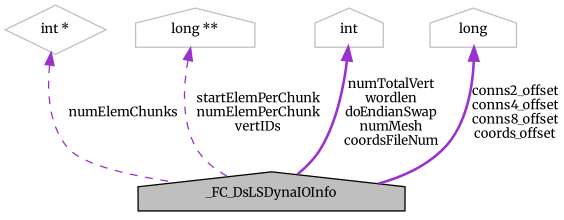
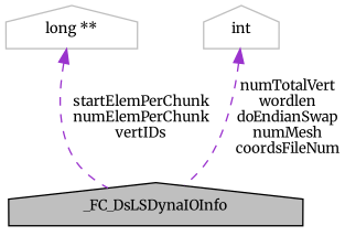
  digraph {
    fontname=Merriweather
    node [color=grey75 fillcolor=white fontname=Merriweather fontsize=10 shape=house style=filled]
    edge [color=darkorchid3 dir=back fontname=Merriweather fontsize=10 labelfontname="FreeSans.ttf" labelfontsize=10 style=dashed]
    n1 [color=black fillcolor=grey75 fontcolor=black height=0.2 label=_FC_DsLSDynaIOInfo width=0.4]
-   n2 [height=0.2 label="int *" shape=diamond width=0.4]
    n3 [height=0.2 label="long **" width=0.4]
    n4 [height=0.2 label=int width=0.4]
-   n5 [height=0.2 label=long width=0.4]
-   n2 -> n1 [label=numElemChunks]
    n3 -> n1 [label="startElemPerChunk\nnumElemPerChunk\nvertIDs"]
-   n4 -> n1 [label="numTotalVert\nwordlen\ndoEndianSwap\nnumMesh\ncoordsFileNum" style=bold]
-   n5 -> n1 [label="conns2_offset\nconns4_offset\nconns8_offset\ncoords_offset" style=bold]
+   n4 -> n1 [label="numTotalVert\nwordlen\ndoEndianSwap\nnumMesh\ncoordsFileNum"]
  }
